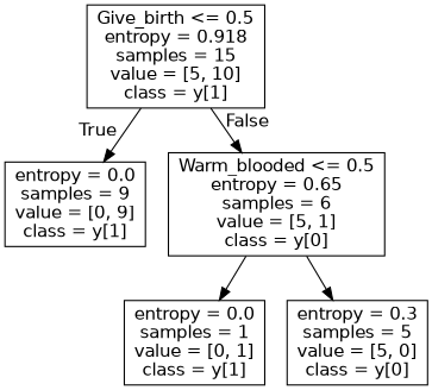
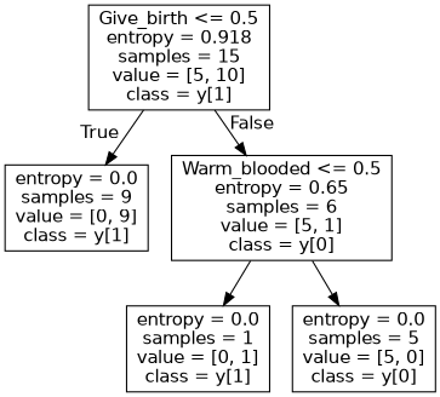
  digraph {
    node [fontname=helvetica shape=box]
    edge [fontname=helvetica]
    n1 [label="Give_birth <= 0.5\nentropy = 0.918\nsamples = 15\nvalue = [5, 10]\nclass = y[1]"]
    n2 [label="entropy = 0.0\nsamples = 9\nvalue = [0, 9]\nclass = y[1]"]
    n3 [label="Warm_blooded <= 0.5\nentropy = 0.65\nsamples = 6\nvalue = [5, 1]\nclass = y[0]"]
    n4 [label="entropy = 0.0\nsamples = 1\nvalue = [0, 1]\nclass = y[1]"]
-   n5 [label="entropy = 0.3\nsamples = 5\nvalue = [5, 0]\nclass = y[0]"]
+   n5 [label="entropy = 0.0\nsamples = 5\nvalue = [5, 0]\nclass = y[0]"]
    n1 -> n2 [headlabel=True labelangle=45 labeldistance=2.5]
    n1 -> n3 [headlabel=False labelangle=-45 labeldistance=2.5]
    n3 -> n4
    n3 -> n5
  }
